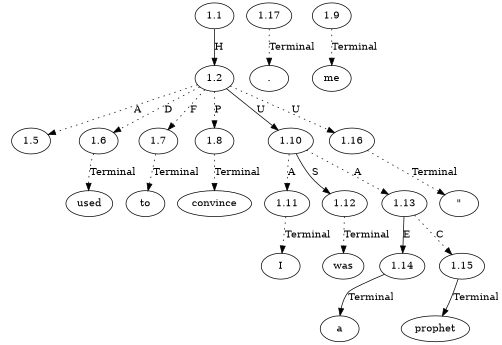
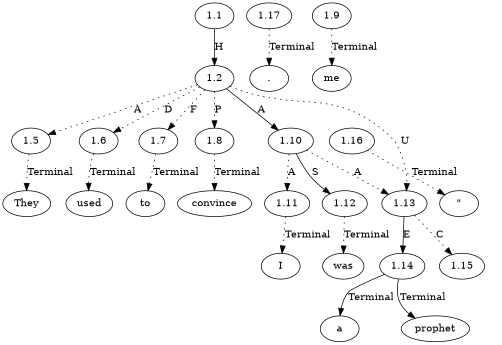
  digraph {
    node [ordering=out]
    edge [ordering=out style=dotted]
    n1 [label="\""]
    n2 [label=prophet]
    n3 [label="."]
+   n4 [label=They]
    n5 [label=used]
    n6 [label=to]
    n7 [label=convince]
    n8 [label=me]
    n9 [label=I]
    n10 [label=was]
    n11 [label=a]
    n12 [label=1.1]
    n13 [label=1.2]
    n14 [label=1.5]
    n15 [label=1.6]
    n16 [label=1.7]
    n17 [label=1.8]
    n18 [label=1.10]
    n19 [label=1.16]
    n20 [label=1.9]
    n21 [label=1.11]
    n22 [label=1.12]
    n23 [label=1.13]
    n24 [label=1.14]
    n25 [label=1.15]
    n26 [label=1.17]
    n12 -> n13 [label=H style=solid]
    n13 -> n14 [label=A]
    n13 -> n15 [label=D]
    n13 -> n16 [label=F]
    n13 -> n17 [label=P]
-   n13 -> n18 [label=U style=solid]
-   n13 -> n19 [label=U]
+   n13 -> n18 [label=A style=solid]
+   n13 -> n23 [label=U]
+   n14 -> n4 [label=Terminal]
    n15 -> n5 [label=Terminal]
    n16 -> n6 [label=Terminal]
    n17 -> n7 [label=Terminal]
    n18 -> n21 [label=A]
    n18 -> n22 [label=S style=solid]
    n18 -> n23 [label=A]
    n19 -> n1 [label=Terminal]
    n20 -> n8 [label=Terminal]
    n21 -> n9 [label=Terminal]
    n22 -> n10 [label=Terminal]
    n23 -> n24 [label=E style=solid]
    n23 -> n25 [label=C]
    n24 -> n11 [label=Terminal style=solid]
-   n25 -> n2 [label=Terminal style=solid]
+   n24 -> n2 [label=Terminal style=solid]
    n26 -> n3 [label=Terminal]
  }
